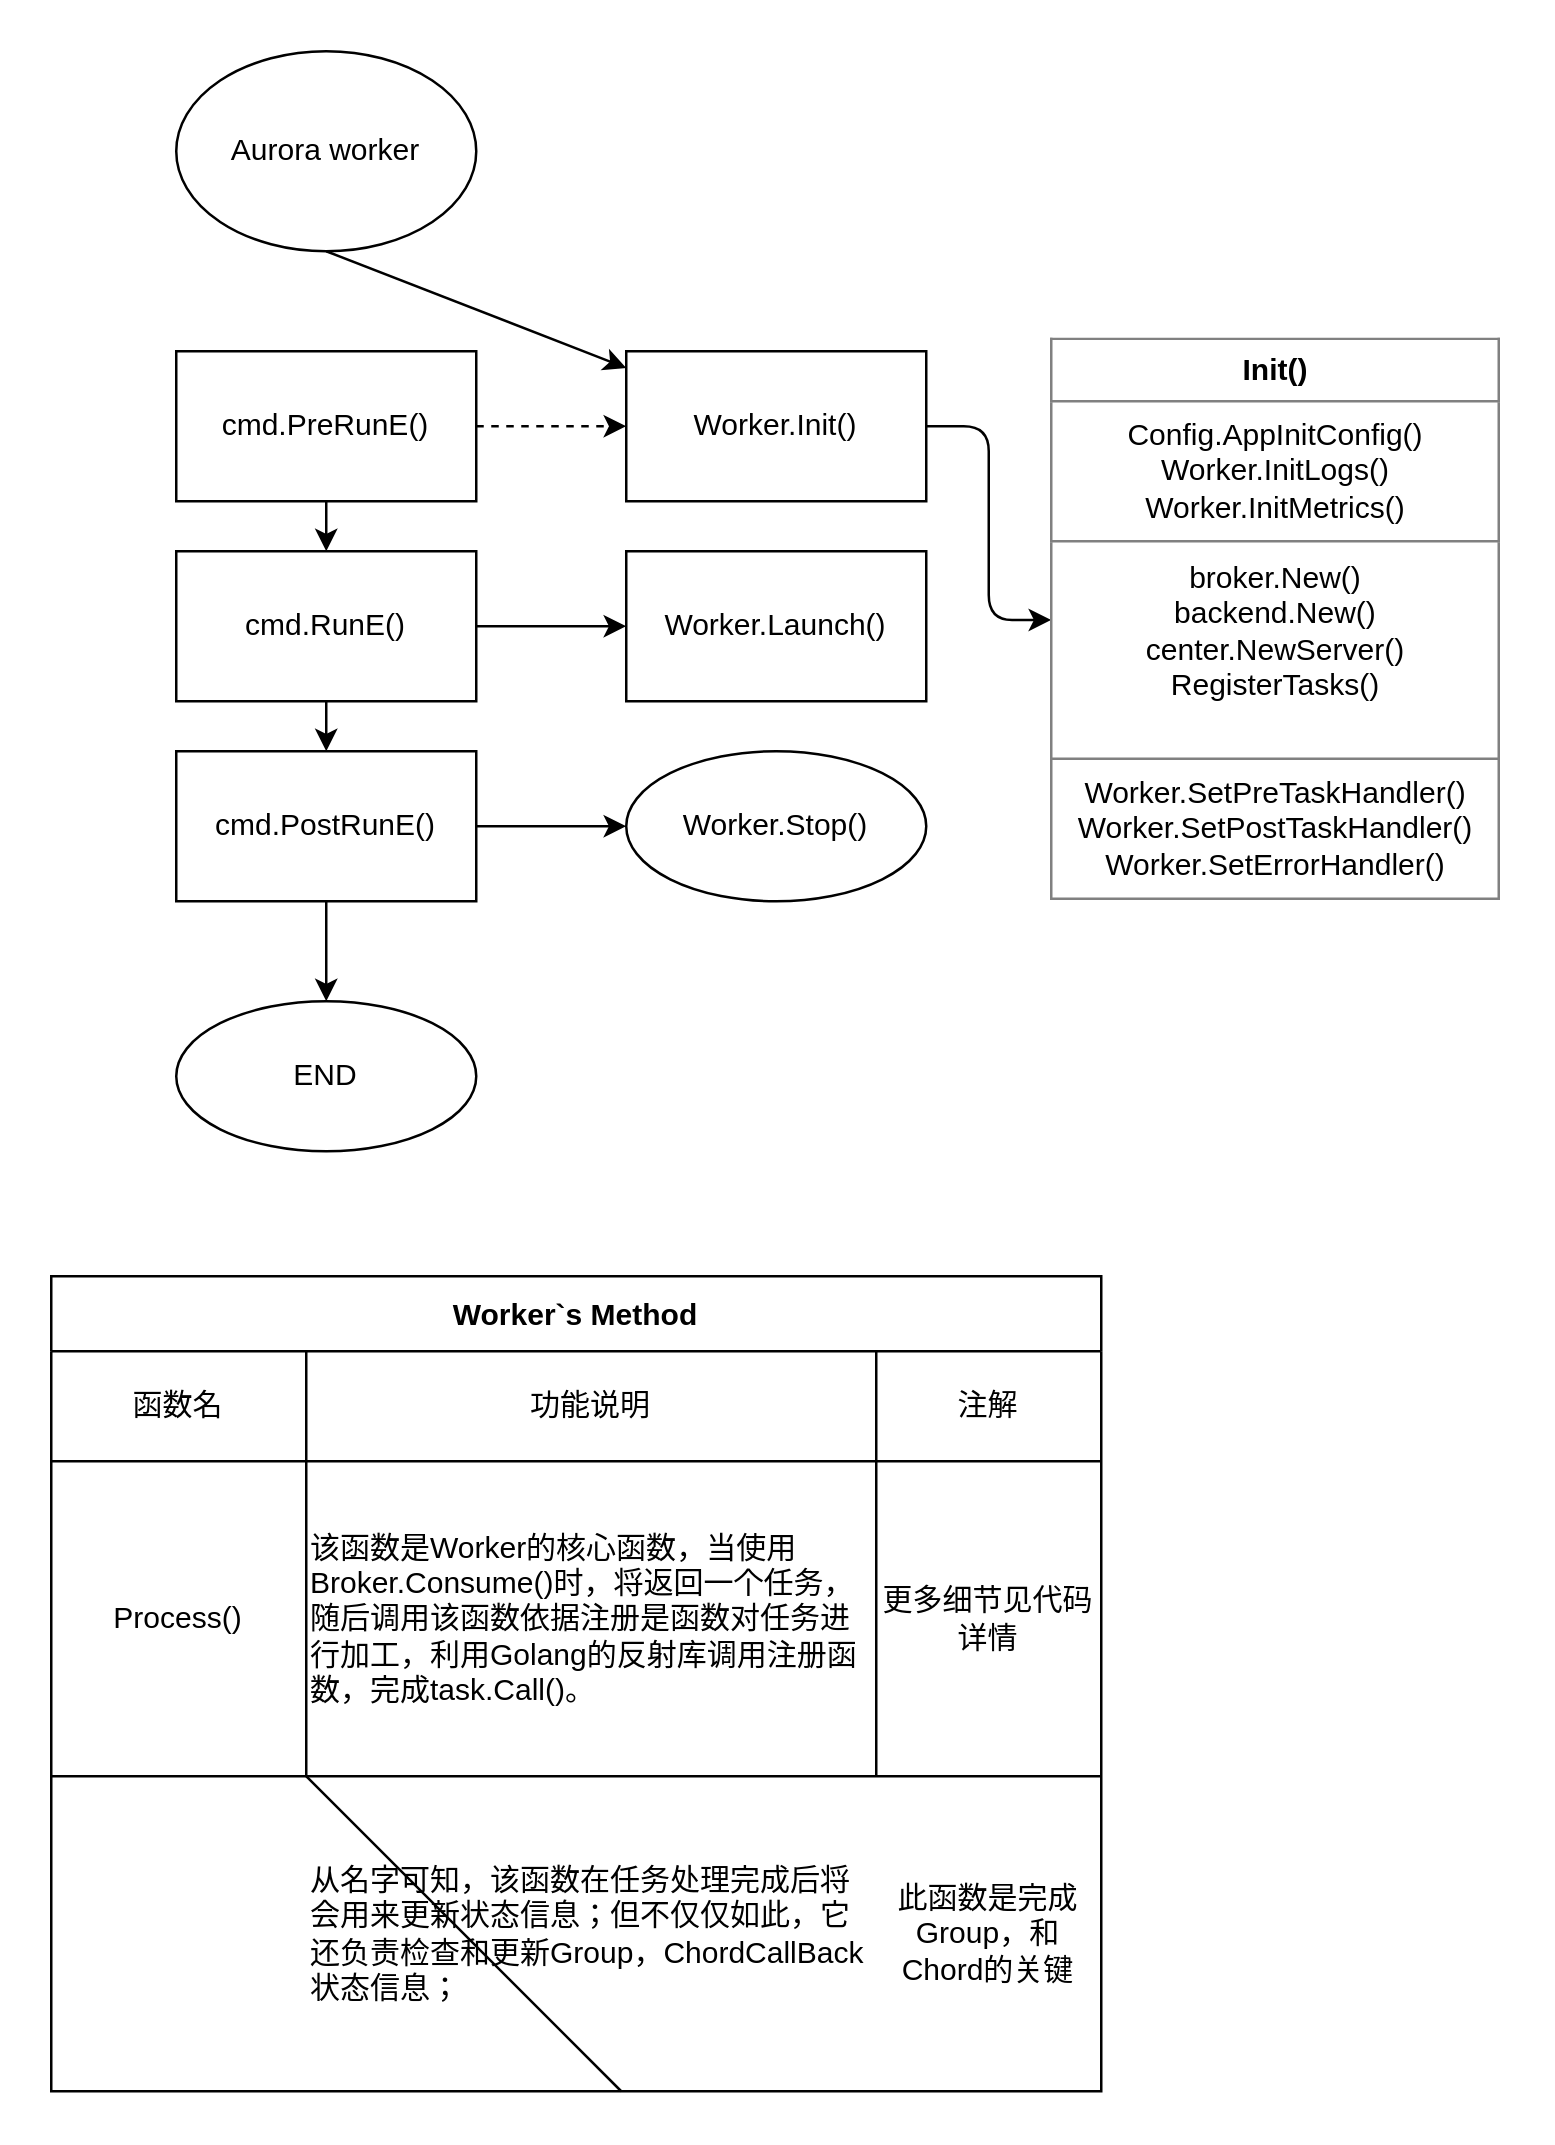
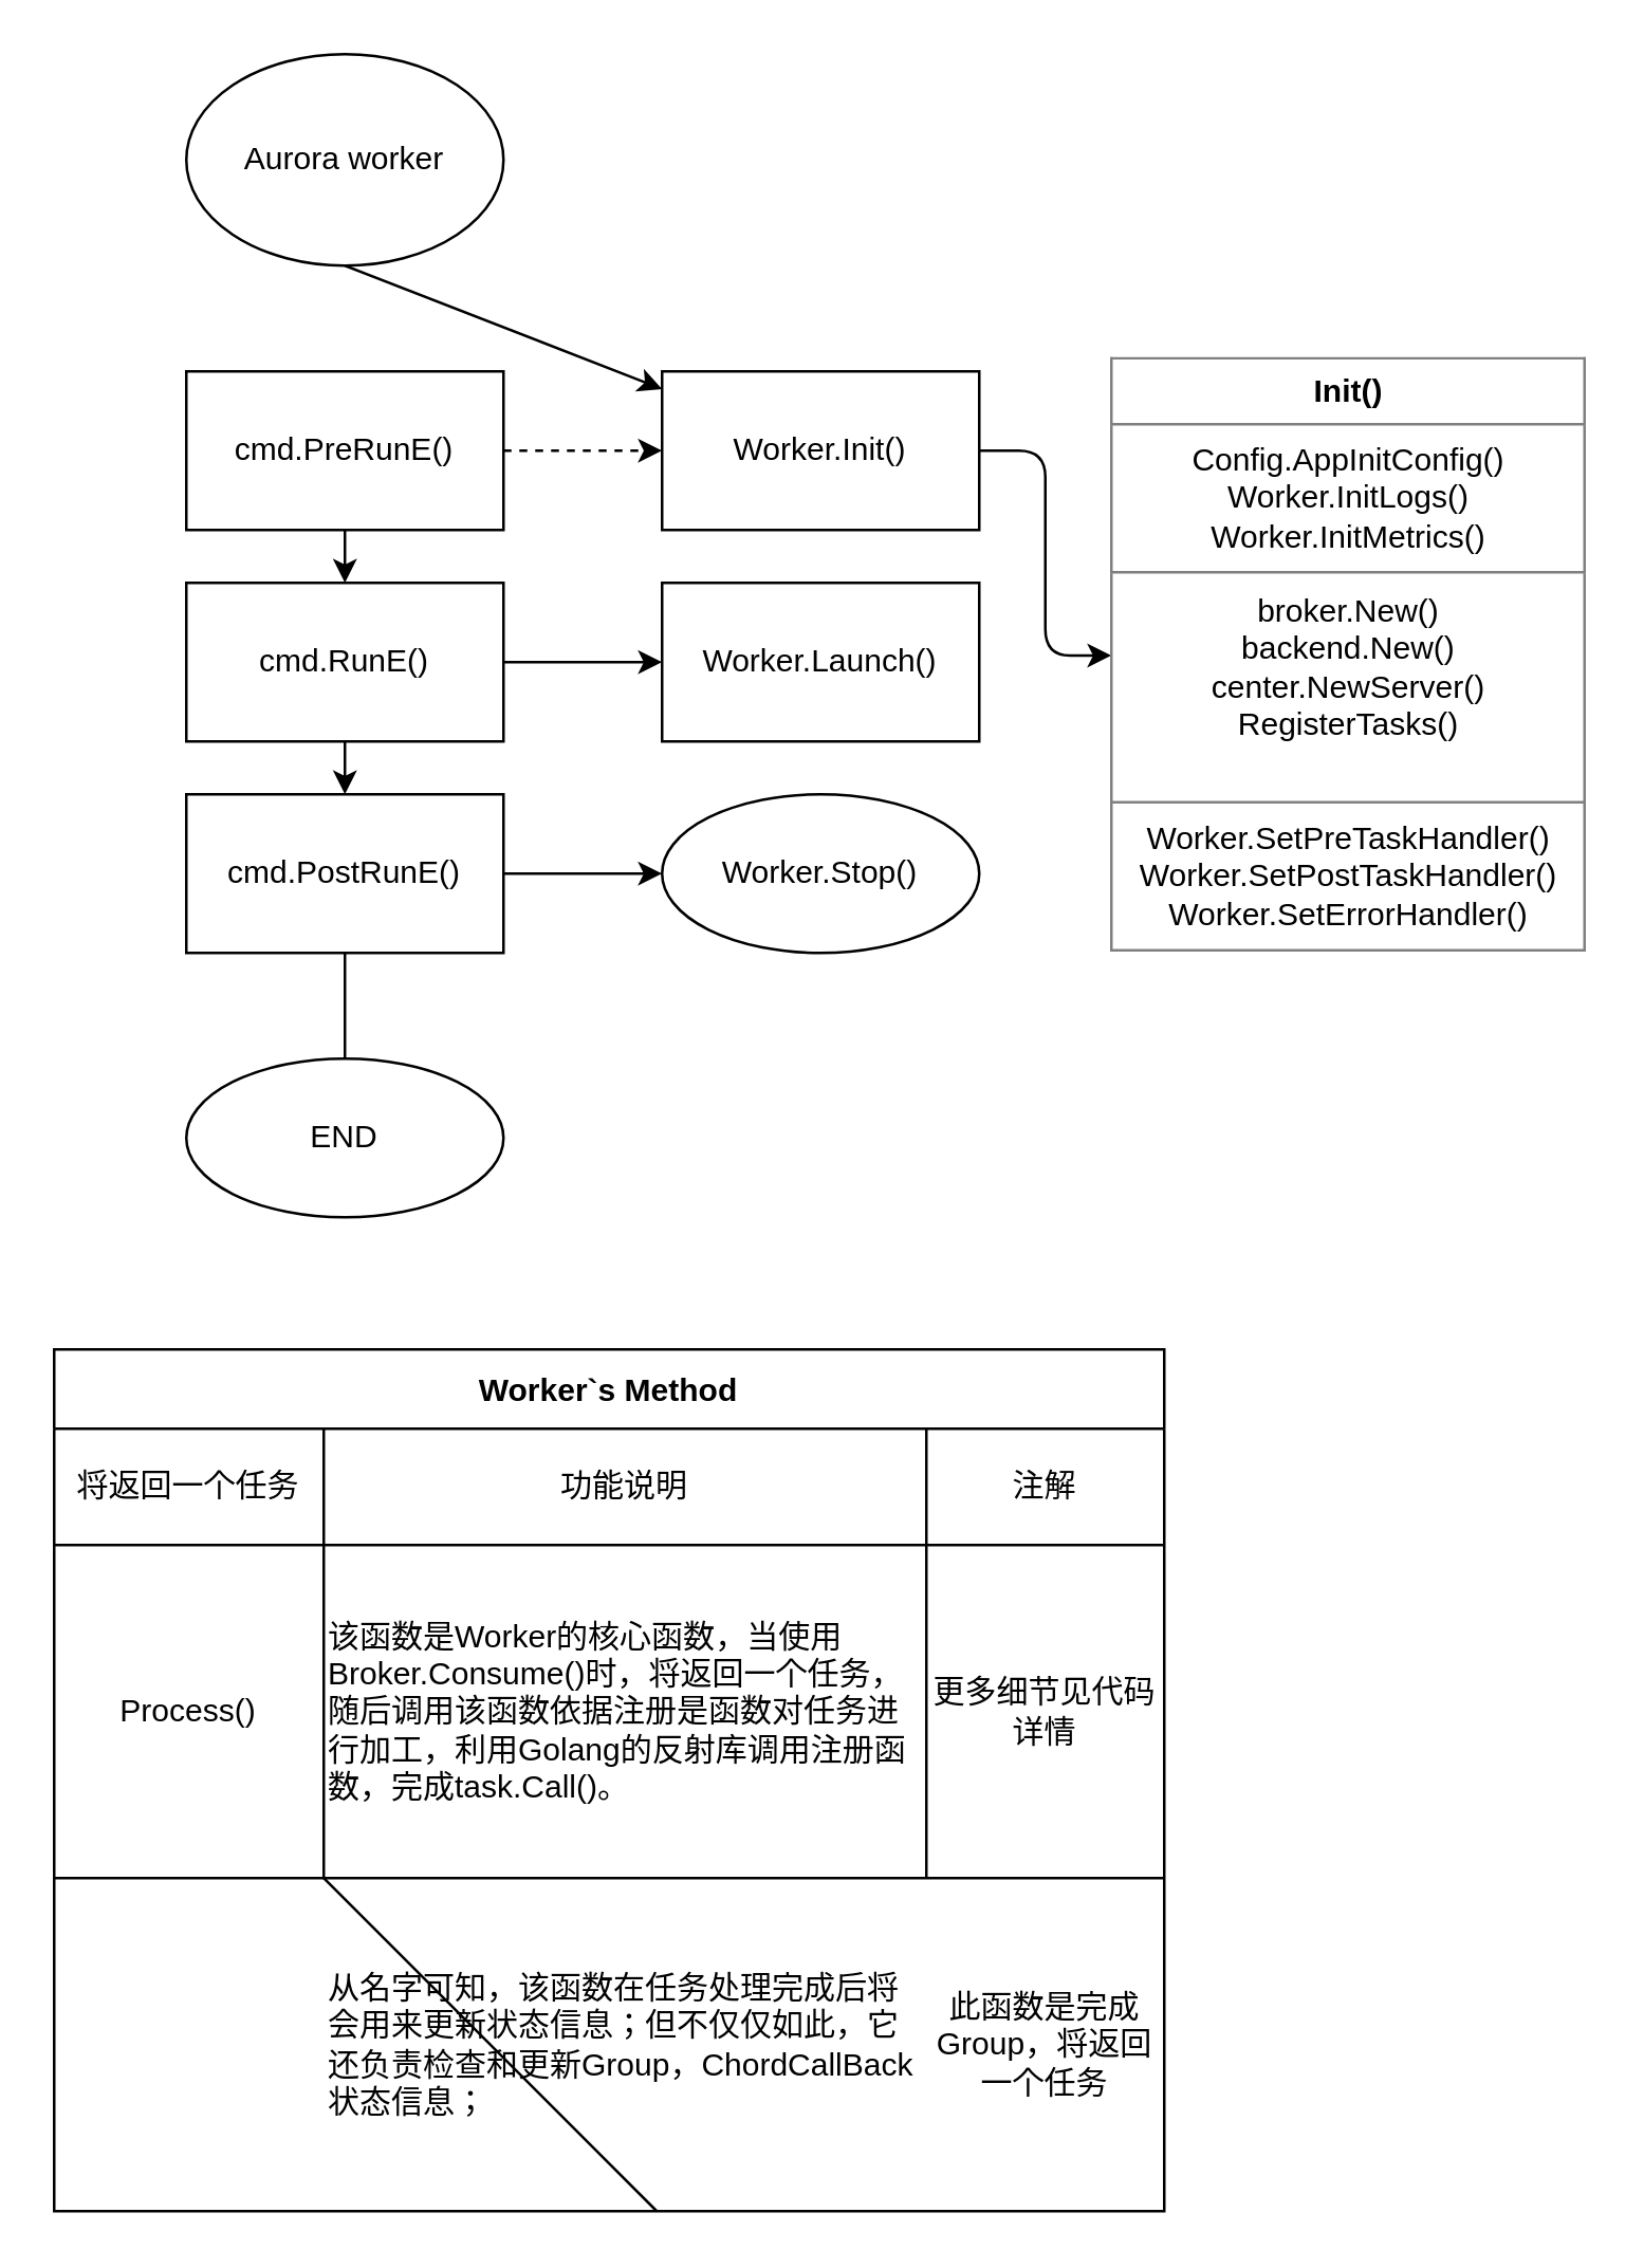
  <mxCell id="0" />
  <mxCell id="1" parent="0" />
  <mxCell id="2" style="edgeStyle=none;html=1;exitX=0.5;exitY=1;exitDx=0;exitDy=0;" edge="1" parent="1" source="3" target="8"><mxGeometry relative="1" as="geometry" /></mxCell>
  <mxCell id="3" value="Aurora worker" style="ellipse;whiteSpace=wrap;html=1;" vertex="1" parent="1"><mxGeometry x="70" y="20" width="120" height="80" as="geometry" /></mxCell>
  <mxCell id="4" style="edgeStyle=none;html=1;exitX=1;exitY=0.5;exitDx=0;exitDy=0;entryX=0;entryY=0.5;entryDx=0;entryDy=0;dashed=1;" edge="1" parent="1" source="6" target="8"><mxGeometry relative="1" as="geometry" /></mxCell>
  <mxCell id="5" style="edgeStyle=none;html=1;exitX=0.5;exitY=1;exitDx=0;exitDy=0;" edge="1" parent="1" source="6" target="11"><mxGeometry relative="1" as="geometry" /></mxCell>
  <mxCell id="6" value="cmd.PreRunE()" style="whiteSpace=wrap;html=1;" vertex="1" parent="1"><mxGeometry x="70" y="140" width="120" height="60" as="geometry" /></mxCell>
  <mxCell id="7" style="edgeStyle=orthogonalEdgeStyle;html=1;exitX=1;exitY=0.5;exitDx=0;exitDy=0;entryX=0;entryY=0.5;entryDx=0;entryDy=0;" edge="1" parent="1" source="8" target="18"><mxGeometry relative="1" as="geometry" /></mxCell>
  <mxCell id="8" value="Worker.Init()" style="whiteSpace=wrap;html=1;" vertex="1" parent="1"><mxGeometry x="250" y="140" width="120" height="60" as="geometry" /></mxCell>
  <mxCell id="9" style="edgeStyle=none;html=1;exitX=1;exitY=0.5;exitDx=0;exitDy=0;entryX=0;entryY=0.5;entryDx=0;entryDy=0;" edge="1" parent="1" source="11" target="15"><mxGeometry relative="1" as="geometry" /></mxCell>
  <mxCell id="10" style="edgeStyle=none;html=1;exitX=0.5;exitY=1;exitDx=0;exitDy=0;" edge="1" parent="1" source="11" target="14"><mxGeometry relative="1" as="geometry" /></mxCell>
  <mxCell id="11" value="cmd.RunE()" style="whiteSpace=wrap;html=1;" vertex="1" parent="1"><mxGeometry x="70" y="220" width="120" height="60" as="geometry" /></mxCell>
  <mxCell id="12" style="edgeStyle=none;html=1;exitX=1;exitY=0.5;exitDx=0;exitDy=0;entryX=0;entryY=0.5;entryDx=0;entryDy=0;" edge="1" parent="1" source="14" target="16"><mxGeometry relative="1" as="geometry" /></mxCell>
- <mxCell id="13" style="edgeStyle=none;html=1;exitX=0.5;exitY=1;exitDx=0;exitDy=0;entryX=0.5;entryY=0;entryDx=0;entryDy=0;" edge="1" parent="1" source="14" target="17"><mxGeometry relative="1" as="geometry" /></mxCell>
+ <mxCell id="13" style="edgeStyle=none;html=1;exitX=0.5;exitY=1;exitDx=0;exitDy=0;entryX=0.5;entryY=0;entryDx=0;entryDy=0;endArrow=none;" edge="1" parent="1" source="14" target="17"><mxGeometry relative="1" as="geometry" /></mxCell>
  <mxCell id="14" value="cmd.PostRunE()" style="whiteSpace=wrap;html=1;" vertex="1" parent="1"><mxGeometry x="70" y="300" width="120" height="60" as="geometry" /></mxCell>
  <mxCell id="15" value="Worker.Launch()" style="whiteSpace=wrap;html=1;" vertex="1" parent="1"><mxGeometry x="250" y="220" width="120" height="60" as="geometry" /></mxCell>
  <mxCell id="16" value="Worker.Stop()" style="ellipse;whiteSpace=wrap;html=1;" vertex="1" parent="1"><mxGeometry x="250" y="300" width="120" height="60" as="geometry" /></mxCell>
  <mxCell id="17" value="END" style="ellipse;whiteSpace=wrap;html=1;" vertex="1" parent="1"><mxGeometry x="70" y="400" width="120" height="60" as="geometry" /></mxCell>
  <mxCell id="18" value="&lt;table border=&quot;1&quot; width=&quot;100%&quot; cellpadding=&quot;4&quot; style=&quot;width: 100% ; height: 100% ; border-collapse: collapse&quot;&gt;&lt;tbody&gt;&lt;tr&gt;&lt;th align=&quot;center&quot;&gt;Init()&lt;/th&gt;&lt;/tr&gt;&lt;tr&gt;&lt;td align=&quot;center&quot;&gt;Config.AppInitConfig()&lt;br&gt;Worker.InitLogs()&lt;br&gt;Worker.InitMetrics()&lt;br&gt;&lt;/td&gt;&lt;/tr&gt;&lt;tr&gt;&lt;td align=&quot;center&quot;&gt;broker.New()&lt;br&gt;backend.New()&lt;br&gt;center.NewServer()&lt;br&gt;RegisterTasks()&lt;br&gt;&lt;br&gt;&lt;/td&gt;&lt;/tr&gt;&lt;tr&gt;&lt;td style=&quot;text-align: center&quot;&gt;Worker.SetPreTaskHandler()&lt;br&gt;Worker.SetPostTaskHandler()&lt;br&gt;Worker.SetErrorHandler()&lt;/td&gt;&lt;/tr&gt;&lt;/tbody&gt;&lt;/table&gt;" style="text;html=1;strokeColor=none;fillColor=none;overflow=fill;" vertex="1" parent="1"><mxGeometry x="420" y="135" width="180" height="225" as="geometry" /></mxCell>
  <mxCell id="19" value="Worker`s Method" style="shape=table;startSize=30;container=1;collapsible=0;childLayout=tableLayout;fontStyle=1;align=center;pointerEvents=1;" vertex="1" parent="1"><mxGeometry x="20" y="510" width="420" height="326" as="geometry" /></mxCell>
  <mxCell id="20" value="" style="shape=partialRectangle;html=1;whiteSpace=wrap;collapsible=0;dropTarget=0;pointerEvents=0;fillColor=none;top=0;left=0;bottom=0;right=0;points=[[0,0.5],[1,0.5]];portConstraint=eastwest;" vertex="1" parent="19"><mxGeometry y="30" width="420" height="44" as="geometry" /></mxCell>
- <mxCell id="21" value="函数名" style="shape=partialRectangle;html=1;whiteSpace=wrap;connectable=0;fillColor=none;top=0;left=0;bottom=0;right=0;overflow=hidden;pointerEvents=1;" vertex="1" parent="20"><mxGeometry width="102" height="44" as="geometry"><mxRectangle width="102" height="44" as="alternateBounds" /></mxGeometry></mxCell>
+ <mxCell id="21" value="将返回一个任务" style="shape=partialRectangle;html=1;whiteSpace=wrap;connectable=0;fillColor=none;top=0;left=0;bottom=0;right=0;overflow=hidden;pointerEvents=1;" vertex="1" parent="20"><mxGeometry width="102" height="44" as="geometry"><mxRectangle width="102" height="44" as="alternateBounds" /></mxGeometry></mxCell>
  <mxCell id="22" value="功能说明" style="shape=partialRectangle;html=1;whiteSpace=wrap;connectable=0;fillColor=none;top=0;left=0;bottom=0;right=0;overflow=hidden;pointerEvents=1;" vertex="1" parent="20"><mxGeometry x="102" width="228" height="44" as="geometry"><mxRectangle width="228" height="44" as="alternateBounds" /></mxGeometry></mxCell>
  <mxCell id="23" value="注解" style="shape=partialRectangle;html=1;whiteSpace=wrap;connectable=0;fillColor=none;top=0;left=0;bottom=0;right=0;overflow=hidden;pointerEvents=1;" vertex="1" parent="20"><mxGeometry x="330" width="90" height="44" as="geometry"><mxRectangle width="90" height="44" as="alternateBounds" /></mxGeometry></mxCell>
  <mxCell id="24" value="" style="shape=partialRectangle;html=1;whiteSpace=wrap;collapsible=0;dropTarget=0;pointerEvents=0;fillColor=none;top=0;left=0;bottom=0;right=0;points=[[0,0.5],[1,0.5]];portConstraint=eastwest;horizontal=0;" vertex="1" parent="19"><mxGeometry y="74" width="420" height="126" as="geometry" /></mxCell>
  <mxCell id="25" value="Process()" style="shape=partialRectangle;html=1;whiteSpace=wrap;connectable=0;fillColor=none;top=0;left=0;bottom=0;right=0;overflow=hidden;pointerEvents=1;" vertex="1" parent="24"><mxGeometry width="102" height="126" as="geometry"><mxRectangle width="102" height="126" as="alternateBounds" /></mxGeometry></mxCell>
  <mxCell id="26" value="该函数是Worker的核心函数，当使用Broker.Consume()时，将返回一个任务，随后调用该函数依据注册是函数对任务进行加工，利用Golang的反射库调用注册函数，完成task.Call()。" style="shape=partialRectangle;html=1;whiteSpace=wrap;connectable=0;fillColor=none;top=0;left=0;bottom=0;right=0;overflow=hidden;pointerEvents=1;align=left;horizontal=1;verticalAlign=middle;labelPosition=center;verticalLabelPosition=middle;" vertex="1" parent="24"><mxGeometry x="102" width="228" height="126" as="geometry"><mxRectangle width="228" height="126" as="alternateBounds" /></mxGeometry></mxCell>
  <mxCell id="27" value="更多细节见代码详情" style="shape=partialRectangle;html=1;whiteSpace=wrap;connectable=0;fillColor=none;top=0;left=0;bottom=0;right=0;overflow=hidden;pointerEvents=1;" vertex="1" parent="24"><mxGeometry x="330" width="90" height="126" as="geometry"><mxRectangle width="90" height="126" as="alternateBounds" /></mxGeometry></mxCell>
  <mxCell id="28" style="shape=partialRectangle;html=1;whiteSpace=wrap;collapsible=0;dropTarget=0;pointerEvents=0;fillColor=none;top=0;left=0;bottom=0;right=0;points=[[0,0.5],[1,0.5]];portConstraint=eastwest;" vertex="1" parent="19"><mxGeometry y="200" width="420" height="126" as="geometry" /></mxCell>
  <mxCell id="29" value="从名字可知，该函数在任务处理完成后将会用来更新状态信息；但不仅仅如此，它还负责检查和更新Group，ChordCallBack状态信息；" style="shape=partialRectangle;html=1;whiteSpace=wrap;connectable=0;fillColor=none;top=0;left=0;bottom=0;right=0;overflow=hidden;pointerEvents=1;align=left;" vertex="1" parent="28"><mxGeometry x="102" width="228" height="126" as="geometry"><mxRectangle width="228" height="126" as="alternateBounds" /></mxGeometry></mxCell>
- <mxCell id="30" value="此函数是完成Group，和Chord的关键" style="shape=partialRectangle;html=1;whiteSpace=wrap;connectable=0;fillColor=none;top=0;left=0;bottom=0;right=0;overflow=hidden;pointerEvents=1;" vertex="1" parent="28"><mxGeometry x="330" width="90" height="126" as="geometry"><mxRectangle width="90" height="126" as="alternateBounds" /></mxGeometry></mxCell>
+ <mxCell id="30" value="此函数是完成Group，将返回一个任务" style="shape=partialRectangle;html=1;whiteSpace=wrap;connectable=0;fillColor=none;top=0;left=0;bottom=0;right=0;overflow=hidden;pointerEvents=1;" vertex="1" parent="28"><mxGeometry x="330" width="90" height="126" as="geometry"><mxRectangle width="90" height="126" as="alternateBounds" /></mxGeometry></mxCell>
